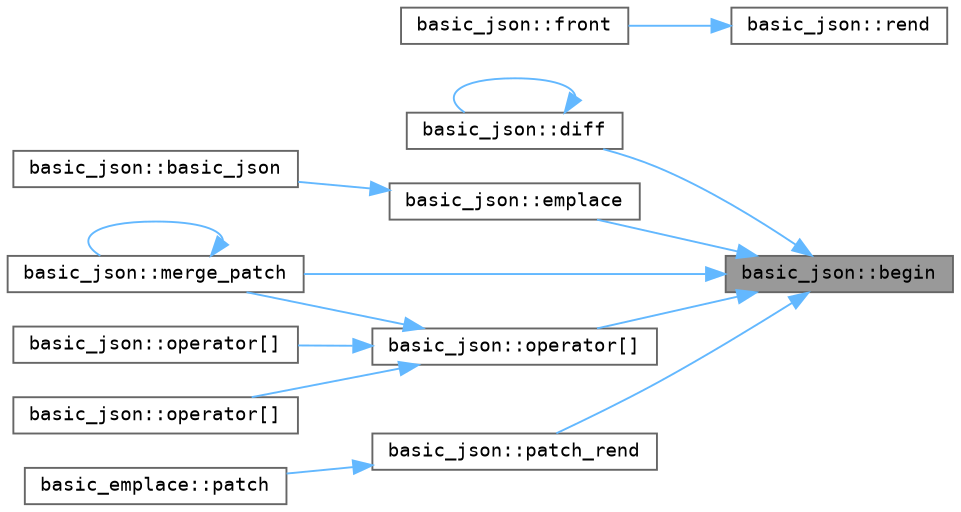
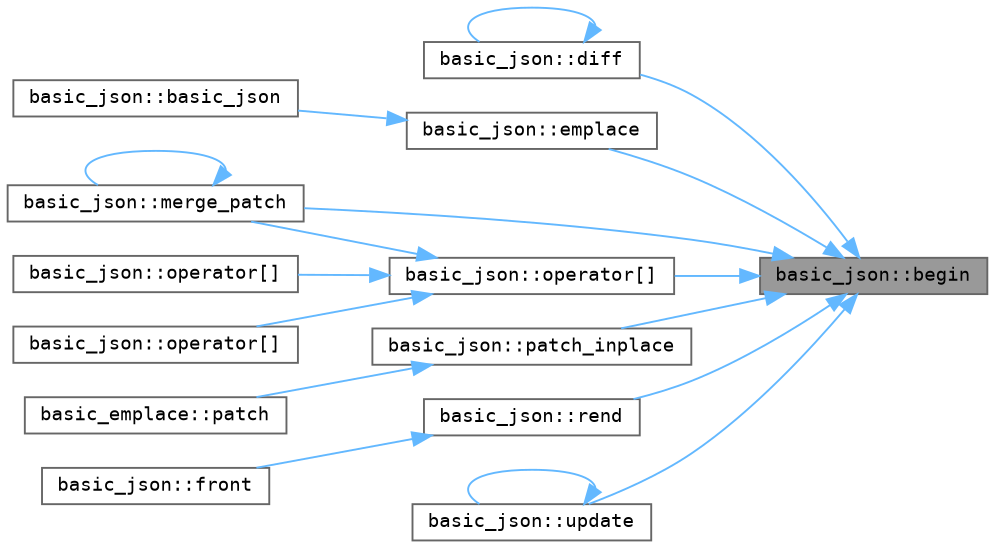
  digraph {
    fontname="DejaVu Sans Mono"
    rankdir=RL
    node [color=grey40 fillcolor=white fontname="DejaVu Sans Mono" fontsize=10 shape=box style=filled]
    edge [color=steelblue1 dir=back fontname="DejaVu Sans Mono" fontsize=10 labelfontname=Helvetica labelfontsize=10 style=solid]
    n1 [color=gray40 fillcolor=grey60 fontcolor=black height=0.2 label="basic_json::begin" width=0.4]
    n2 [height=0.2 label="basic_json::diff" width=0.4]
    n3 [height=0.2 label="basic_json::emplace" width=0.4]
    n4 [height=0.2 label="basic_json::merge_patch" width=0.4]
    n5 [height=0.2 label="basic_json::operator[]" width=0.4]
-   n6 [height=0.2 label="basic_json::patch_rend" width=0.4]
+   n6 [height=0.2 label="basic_json::patch_inplace" width=0.4]
    n7 [height=0.2 label="basic_json::rend" width=0.4]
+   n8 [height=0.2 label="basic_json::update" width=0.4]
    n9 [height=0.2 label="basic_json::basic_json" width=0.4]
    n10 [height=0.2 label="basic_json::front" width=0.4]
    n11 [height=0.2 label="basic_json::operator[]" width=0.4]
    n12 [height=0.2 label="basic_json::operator[]" width=0.4]
    n13 [height=0.2 label="basic_emplace::patch" width=0.4]
    n1 -> n2
    n1 -> n3
    n1 -> n4
    n1 -> n5
    n1 -> n6
+   n1 -> n7
+   n1 -> n8
    n2 -> n2
    n3 -> n9
    n4 -> n4
    n5 -> n4
    n5 -> n11
    n5 -> n12
    n6 -> n13
    n7 -> n10
+   n8 -> n8
  }
